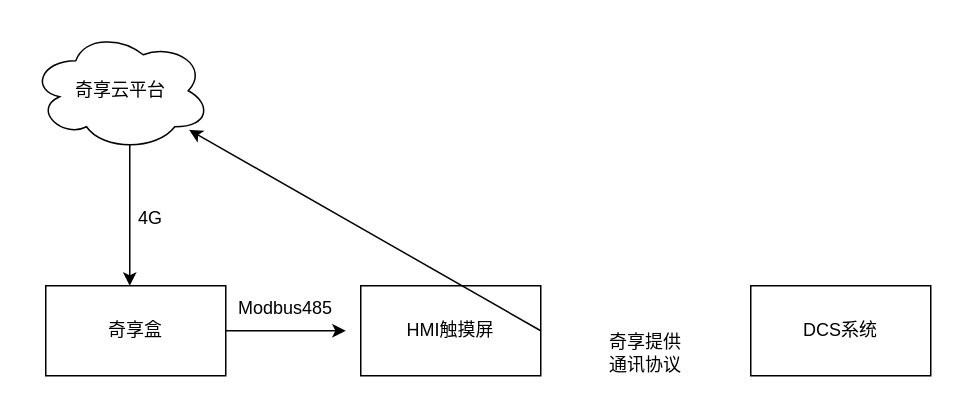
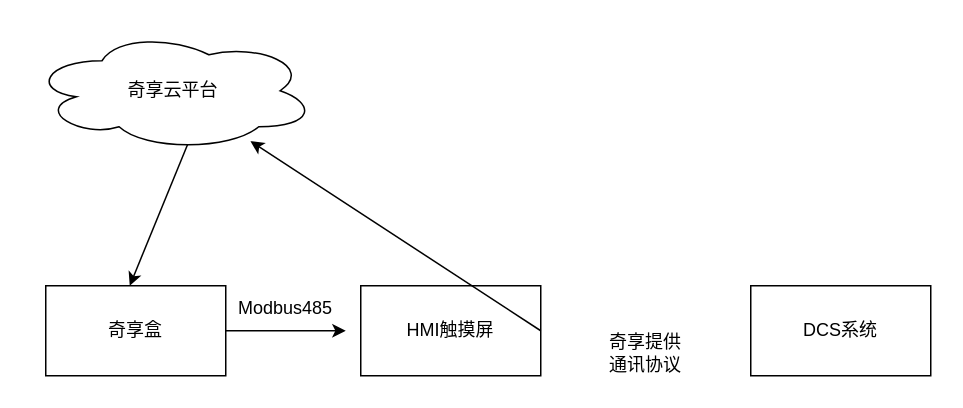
  <mxCell id="0" />
  <mxCell id="1" parent="0" />
- <mxCell id="2" value="奇享云平台" style="ellipse;shape=cloud;whiteSpace=wrap;html=1;" vertex="1" parent="1"><mxGeometry x="20" y="20" width="120" height="80" as="geometry" /></mxCell>
+ <mxCell id="2" value="奇享云平台" style="ellipse;shape=cloud;whiteSpace=wrap;html=1;" vertex="1" parent="1"><mxGeometry x="20" y="20" width="190" height="80" as="geometry" /></mxCell>
  <mxCell id="3" value="" style="endArrow=classic;html=1;rounded=0;exitX=0.55;exitY=0.95;exitDx=0;exitDy=0;exitPerimeter=0;" edge="1" parent="1" source="2"><mxGeometry width="50" height="50" relative="1" as="geometry"><mxPoint x="360" y="380" as="sourcePoint" /><mxPoint x="86" y="190" as="targetPoint" /></mxGeometry></mxCell>
  <mxCell id="4" value="奇享盒" style="rounded=0;whiteSpace=wrap;html=1;" vertex="1" parent="1"><mxGeometry x="30" y="190" width="120" height="60" as="geometry" /></mxCell>
- <mxCell id="5" value="4G" style="text;html=1;strokeColor=none;fillColor=none;align=center;verticalAlign=middle;whiteSpace=wrap;rounded=0;" vertex="1" parent="1"><mxGeometry x="70" y="130" width="60" height="30" as="geometry" /></mxCell>
  <mxCell id="6" value="" style="endArrow=classic;html=1;rounded=0;exitX=1;exitY=0.5;exitDx=0;exitDy=0;" edge="1" parent="1" source="4"><mxGeometry width="50" height="50" relative="1" as="geometry"><mxPoint x="360" y="380" as="sourcePoint" /><mxPoint x="230" y="220" as="targetPoint" /></mxGeometry></mxCell>
  <mxCell id="7" value="HMI触摸屏" style="rounded=0;whiteSpace=wrap;html=1;" vertex="1" parent="1"><mxGeometry x="240" y="190" width="120" height="60" as="geometry" /></mxCell>
  <mxCell id="8" value="Modbus485" style="text;html=1;strokeColor=none;fillColor=none;align=center;verticalAlign=middle;whiteSpace=wrap;rounded=0;" vertex="1" parent="1"><mxGeometry x="160" y="190" width="60" height="30" as="geometry" /></mxCell>
  <mxCell id="9" value="" style="endArrow=classic;html=1;rounded=0;exitX=1;exitY=0.5;exitDx=0;exitDy=0;" edge="1" parent="1" source="7" target="2"><mxGeometry width="50" height="50" relative="1" as="geometry"><mxPoint x="360" y="380" as="sourcePoint" /><mxPoint x="430" y="220" as="targetPoint" /></mxGeometry></mxCell>
  <mxCell id="10" value="DCS系统" style="rounded=0;whiteSpace=wrap;html=1;" vertex="1" parent="1"><mxGeometry x="500" y="190" width="120" height="60" as="geometry" /></mxCell>
  <mxCell id="11" value="奇享提供通讯协议" style="text;html=1;strokeColor=none;fillColor=none;align=center;verticalAlign=middle;whiteSpace=wrap;rounded=0;" vertex="1" parent="1"><mxGeometry x="400" y="220" width="60" height="30" as="geometry" /></mxCell>
